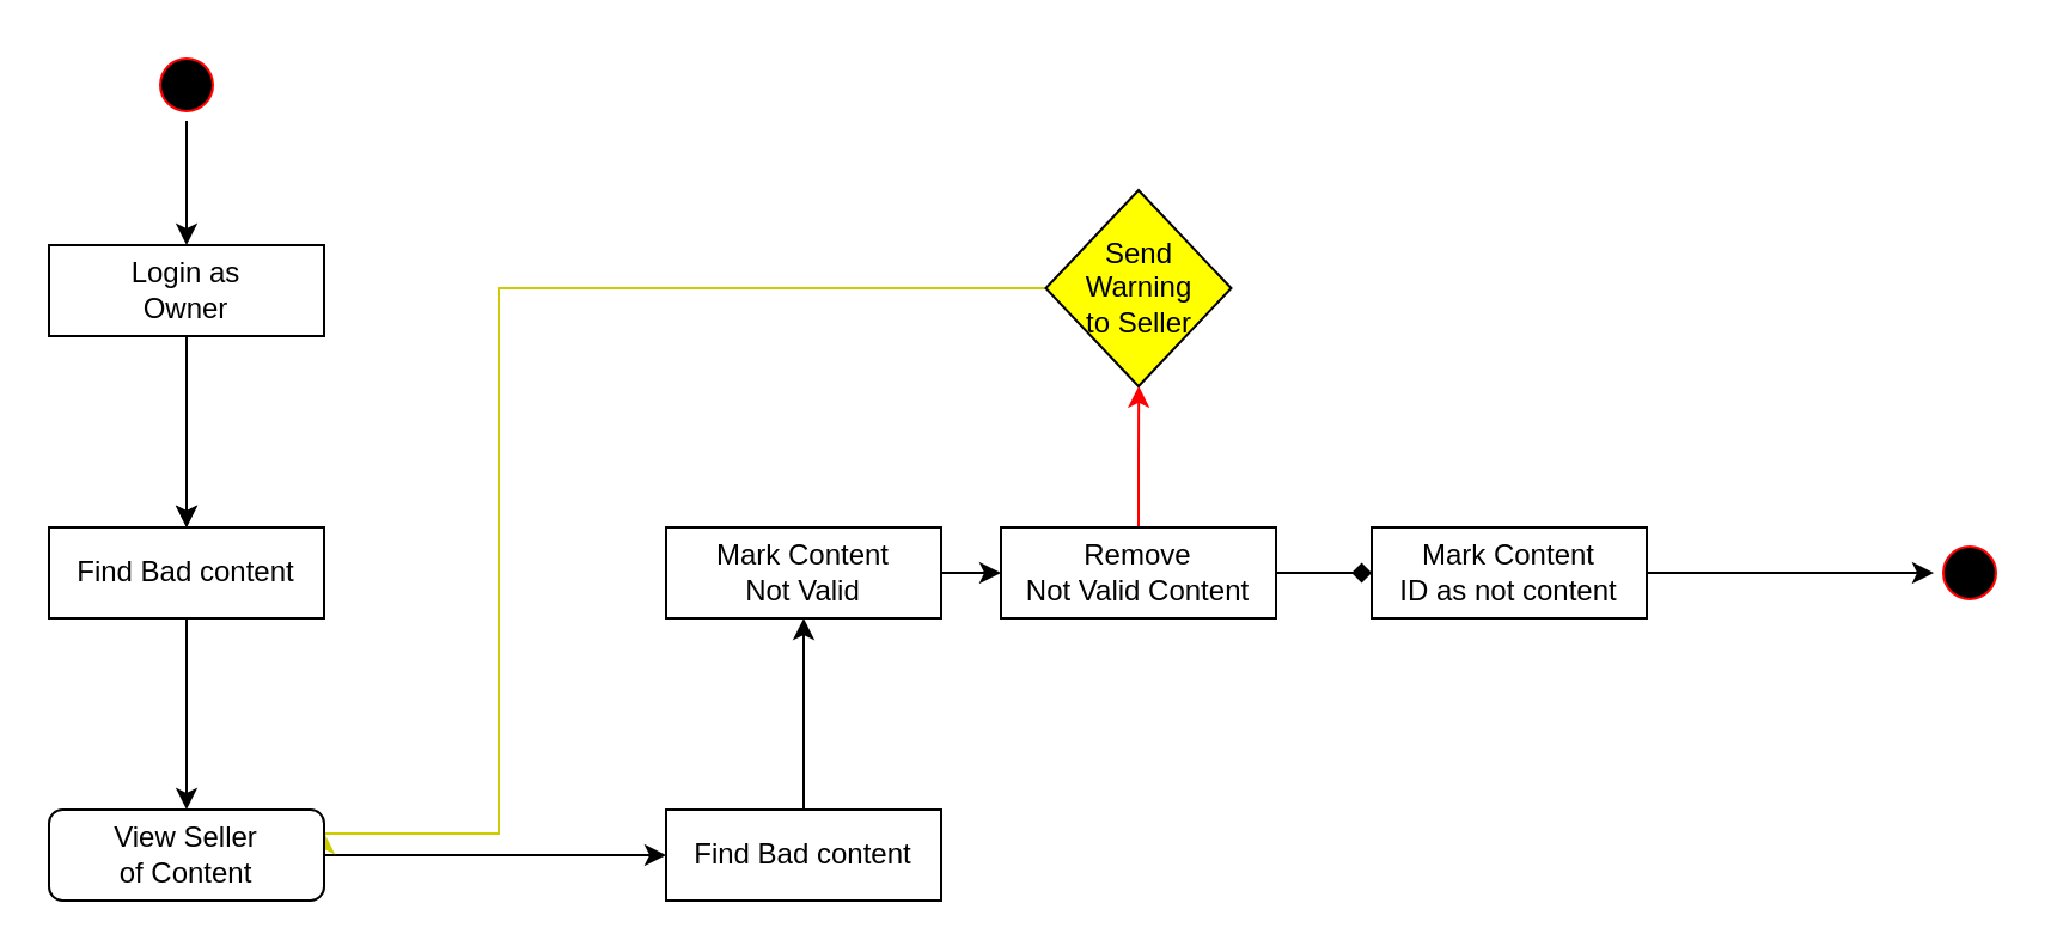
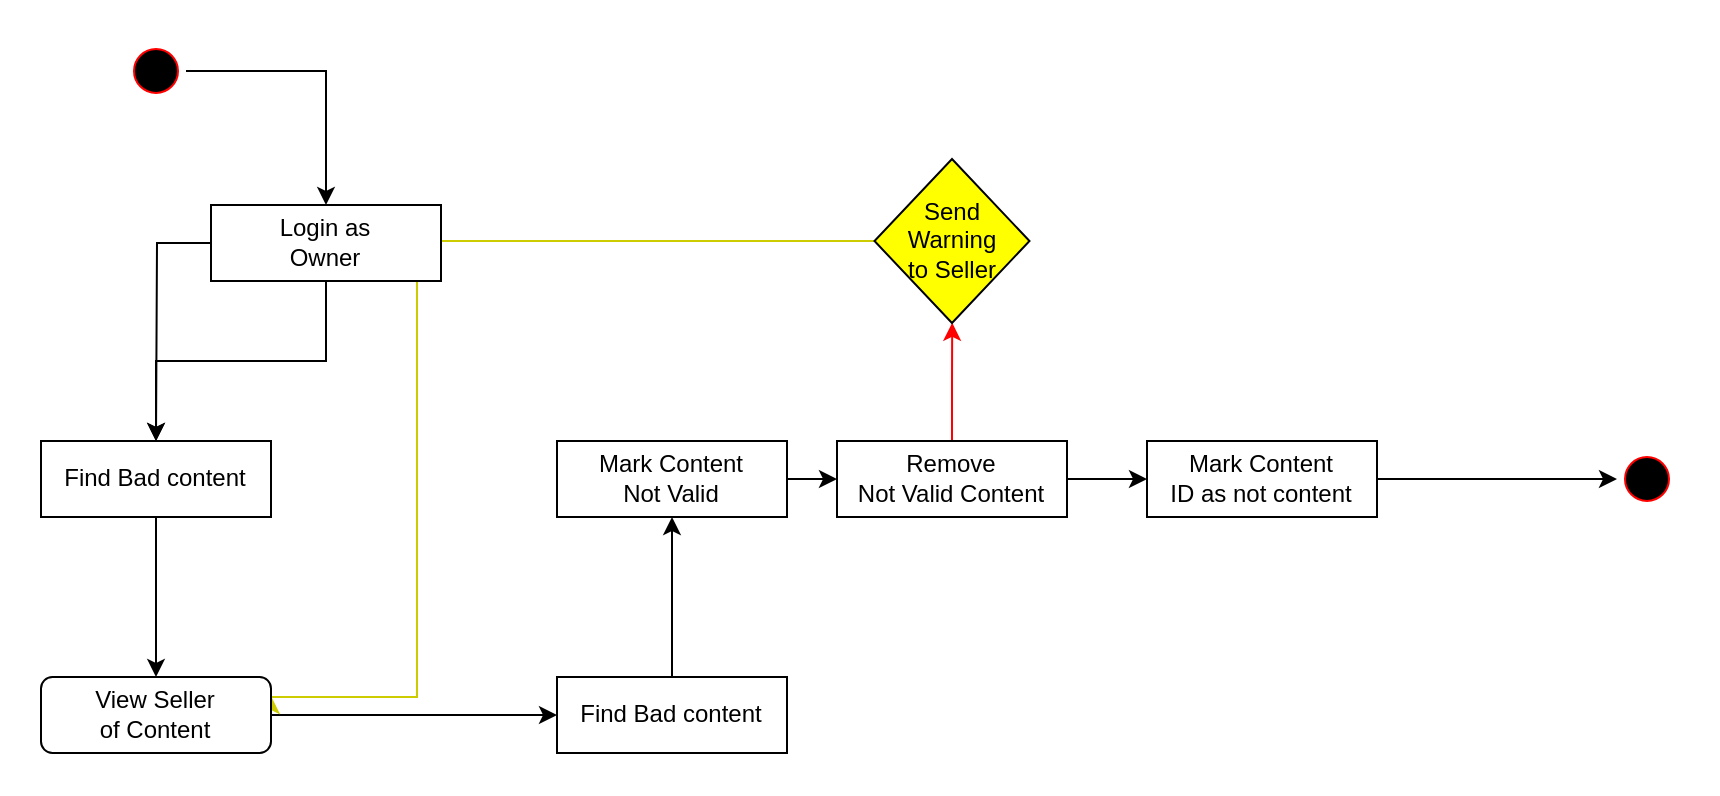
  <mxCell id="0" />
  <mxCell id="1" parent="0" />
- <mxCell id="2" value="" style="edgeStyle=orthogonalEdgeStyle;rounded=0;orthogonalLoop=1;jettySize=auto;html=1;endArrow=diamond;" parent="1" source="18" target="21" edge="1"><mxGeometry relative="1" as="geometry" /></mxCell>
+ <mxCell id="2" value="" style="edgeStyle=orthogonalEdgeStyle;rounded=0;orthogonalLoop=1;jettySize=auto;html=1;" parent="1" source="18" target="21" edge="1"><mxGeometry relative="1" as="geometry" /></mxCell>
  <mxCell id="3" value="" style="edgeStyle=orthogonalEdgeStyle;rounded=0;orthogonalLoop=1;jettySize=auto;html=1;" parent="1" source="12" target="14" edge="1"><mxGeometry relative="1" as="geometry" /></mxCell>
  <mxCell id="4" style="edgeStyle=orthogonalEdgeStyle;rounded=0;orthogonalLoop=1;jettySize=auto;html=1;entryX=1;entryY=0.25;entryDx=0;entryDy=0;strokeColor=#CCCC00;" parent="1" source="19" target="12" edge="1"><mxGeometry relative="1" as="geometry"><Array as="points"><mxPoint x="208" y="120" /><mxPoint x="208" y="348" /><mxPoint x="108" y="348" /><mxPoint x="108" y="357" /></Array></mxGeometry></mxCell>
  <mxCell id="5" value="" style="edgeStyle=orthogonalEdgeStyle;rounded=0;orthogonalLoop=1;jettySize=auto;html=1;" parent="1" source="6" target="9" edge="1"><mxGeometry relative="1" as="geometry" /></mxCell>
  <mxCell id="6" value="" style="ellipse;shape=startState;fillColor=#000000;strokeColor=#ff0000;" parent="1" vertex="1"><mxGeometry x="62.5" y="20" width="30" height="30" as="geometry" /></mxCell>
  <mxCell id="7" value="" style="edgeStyle=orthogonalEdgeStyle;rounded=0;orthogonalLoop=1;jettySize=auto;html=1;" parent="1" source="9" edge="1"><mxGeometry relative="1" as="geometry"><mxPoint x="77.5" y="220" as="targetPoint" /></mxGeometry></mxCell>
  <mxCell id="8" value="" style="edgeStyle=orthogonalEdgeStyle;rounded=0;orthogonalLoop=1;jettySize=auto;html=1;" parent="1" source="9" target="11" edge="1"><mxGeometry relative="1" as="geometry" /></mxCell>
- <mxCell id="9" value="&lt;div&gt;Login as &lt;br&gt;&lt;/div&gt;&lt;div&gt;Owner&lt;br&gt;&lt;/div&gt;" style="rounded=0;whiteSpace=wrap;html=1;" parent="1" vertex="1"><mxGeometry x="20" y="102" width="115" height="38" as="geometry" /></mxCell>
+ <mxCell id="9" value="&lt;div&gt;Login as &lt;br&gt;&lt;/div&gt;&lt;div&gt;Owner&lt;br&gt;&lt;/div&gt;" style="rounded=0;whiteSpace=wrap;html=1;" parent="1" vertex="1"><mxGeometry x="105" y="102" width="115" height="38" as="geometry" /></mxCell>
  <mxCell id="10" value="" style="edgeStyle=orthogonalEdgeStyle;rounded=0;orthogonalLoop=1;jettySize=auto;html=1;" parent="1" source="11" target="12" edge="1"><mxGeometry relative="1" as="geometry" /></mxCell>
  <mxCell id="11" value="Find Bad content" style="rounded=0;whiteSpace=wrap;html=1;fillColor=rgb(255, 255, 255);strokeColor=rgb(0, 0, 0);fontColor=rgb(0, 0, 0);" parent="1" vertex="1"><mxGeometry x="20" y="220" width="115" height="38" as="geometry" /></mxCell>
  <mxCell id="12" value="&lt;div&gt;View Seller&lt;/div&gt;&lt;div&gt;of Content&lt;br&gt;&lt;/div&gt;" style="whiteSpace=wrap;html=1;fillColor=rgb(255, 255, 255);strokeColor=rgb(0, 0, 0);fontColor=rgb(0, 0, 0);rounded=1;" parent="1" vertex="1"><mxGeometry x="20" y="338" width="115" height="38" as="geometry" /></mxCell>
  <mxCell id="13" value="" style="edgeStyle=orthogonalEdgeStyle;rounded=0;orthogonalLoop=1;jettySize=auto;html=1;" parent="1" source="14" target="16" edge="1"><mxGeometry relative="1" as="geometry" /></mxCell>
  <mxCell id="14" value="Find Bad content" style="rounded=0;whiteSpace=wrap;html=1;fillColor=rgb(255, 255, 255);strokeColor=rgb(0, 0, 0);fontColor=rgb(0, 0, 0);" parent="1" vertex="1"><mxGeometry x="278" y="338" width="115" height="38" as="geometry" /></mxCell>
  <mxCell id="15" value="" style="edgeStyle=orthogonalEdgeStyle;rounded=0;orthogonalLoop=1;jettySize=auto;html=1;" parent="1" source="16" target="18" edge="1"><mxGeometry relative="1" as="geometry" /></mxCell>
  <mxCell id="16" value="&lt;div&gt;Mark Content &lt;br&gt;&lt;/div&gt;&lt;div&gt;Not Valid&lt;br&gt;&lt;/div&gt;" style="rounded=0;whiteSpace=wrap;html=1;fillColor=rgb(255, 255, 255);strokeColor=rgb(0, 0, 0);fontColor=rgb(0, 0, 0);" parent="1" vertex="1"><mxGeometry x="278" y="220" width="115" height="38" as="geometry" /></mxCell>
  <mxCell id="17" value="" style="edgeStyle=orthogonalEdgeStyle;rounded=0;orthogonalLoop=1;jettySize=auto;html=1;strokeColor=#FF0000;" parent="1" source="18" target="19" edge="1"><mxGeometry relative="1" as="geometry" /></mxCell>
  <mxCell id="18" value="&lt;div&gt;Remove &lt;br&gt;&lt;/div&gt;&lt;div&gt;Not Valid Content&lt;br&gt;&lt;/div&gt;" style="rounded=0;whiteSpace=wrap;html=1;fillColor=rgb(255, 255, 255);strokeColor=rgb(0, 0, 0);fontColor=rgb(0, 0, 0);" parent="1" vertex="1"><mxGeometry x="418" y="220" width="115" height="38" as="geometry" /></mxCell>
  <mxCell id="19" value="&lt;div&gt;Send &lt;br&gt;&lt;/div&gt;&lt;div&gt;Warning &lt;br&gt;&lt;/div&gt;&lt;div&gt;to Seller&lt;br&gt;&lt;/div&gt;" style="rhombus;whiteSpace=wrap;html=1;fillColor=#FFFF00;strokeColor=rgb(0, 0, 0);fontColor=rgb(0, 0, 0);rounded=0;" parent="1" vertex="1"><mxGeometry x="436.75" y="79" width="77.5" height="82" as="geometry" /></mxCell>
  <mxCell id="20" style="edgeStyle=orthogonalEdgeStyle;rounded=0;orthogonalLoop=1;jettySize=auto;html=1;entryX=0;entryY=0.5;entryDx=0;entryDy=0;" parent="1" source="21" target="22" edge="1"><mxGeometry relative="1" as="geometry" /></mxCell>
  <mxCell id="21" value="&lt;div&gt;Mark Content &lt;br&gt;&lt;/div&gt;&lt;div&gt;ID as not content&lt;br&gt;&lt;/div&gt;" style="rounded=0;whiteSpace=wrap;html=1;fillColor=rgb(255, 255, 255);strokeColor=rgb(0, 0, 0);fontColor=rgb(0, 0, 0);" parent="1" vertex="1"><mxGeometry x="573" y="220" width="115" height="38" as="geometry" /></mxCell>
  <mxCell id="22" value="" style="ellipse;shape=startState;fillColor=#000000;strokeColor=#ff0000;" parent="1" vertex="1"><mxGeometry x="808" y="224" width="30" height="30" as="geometry" /></mxCell>
